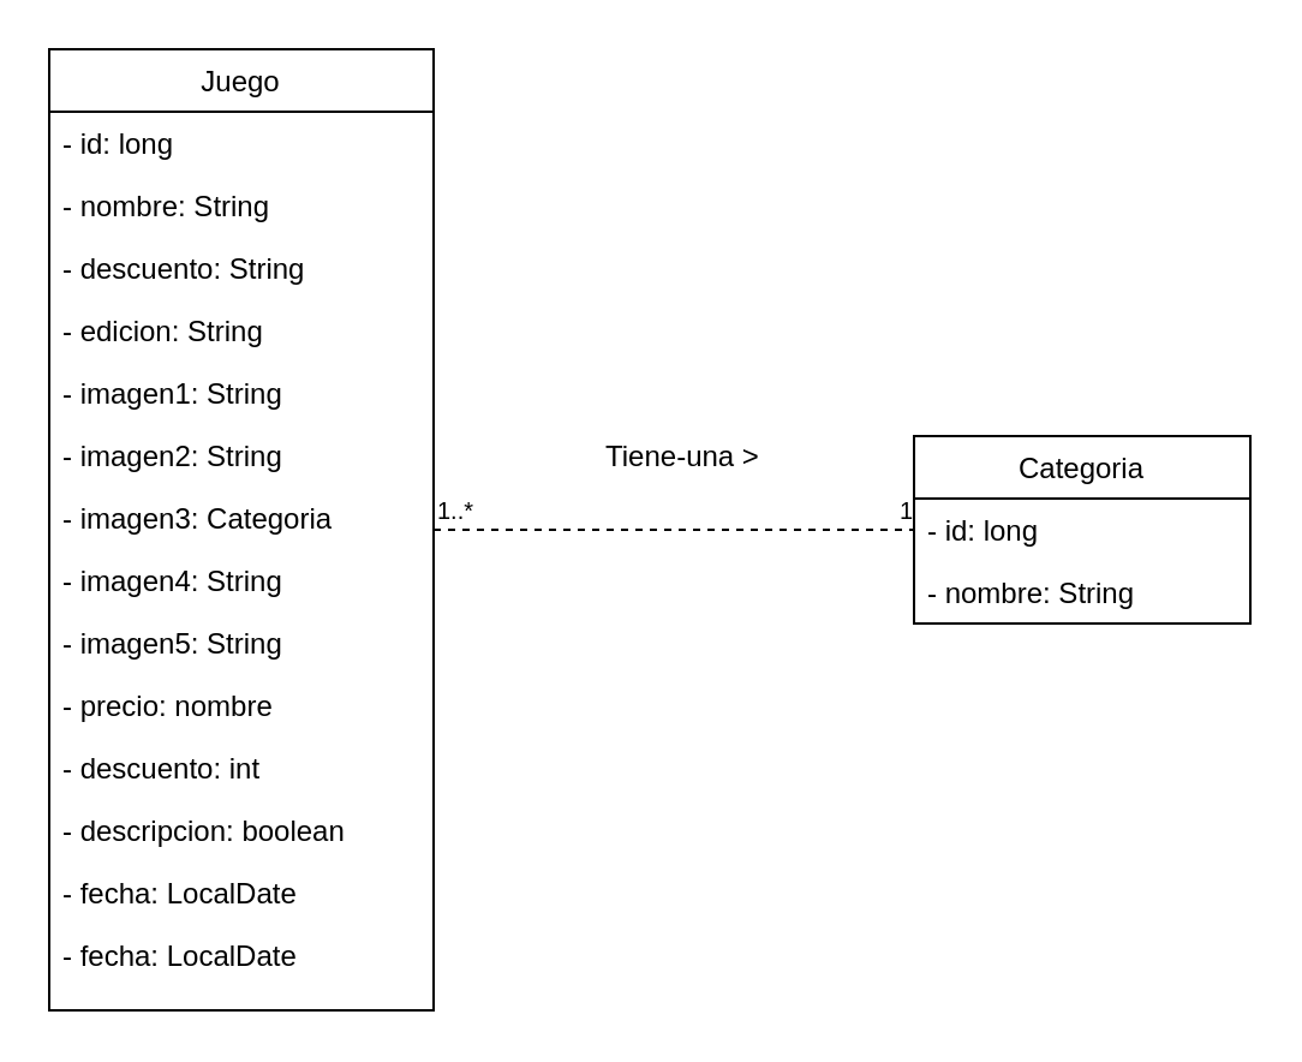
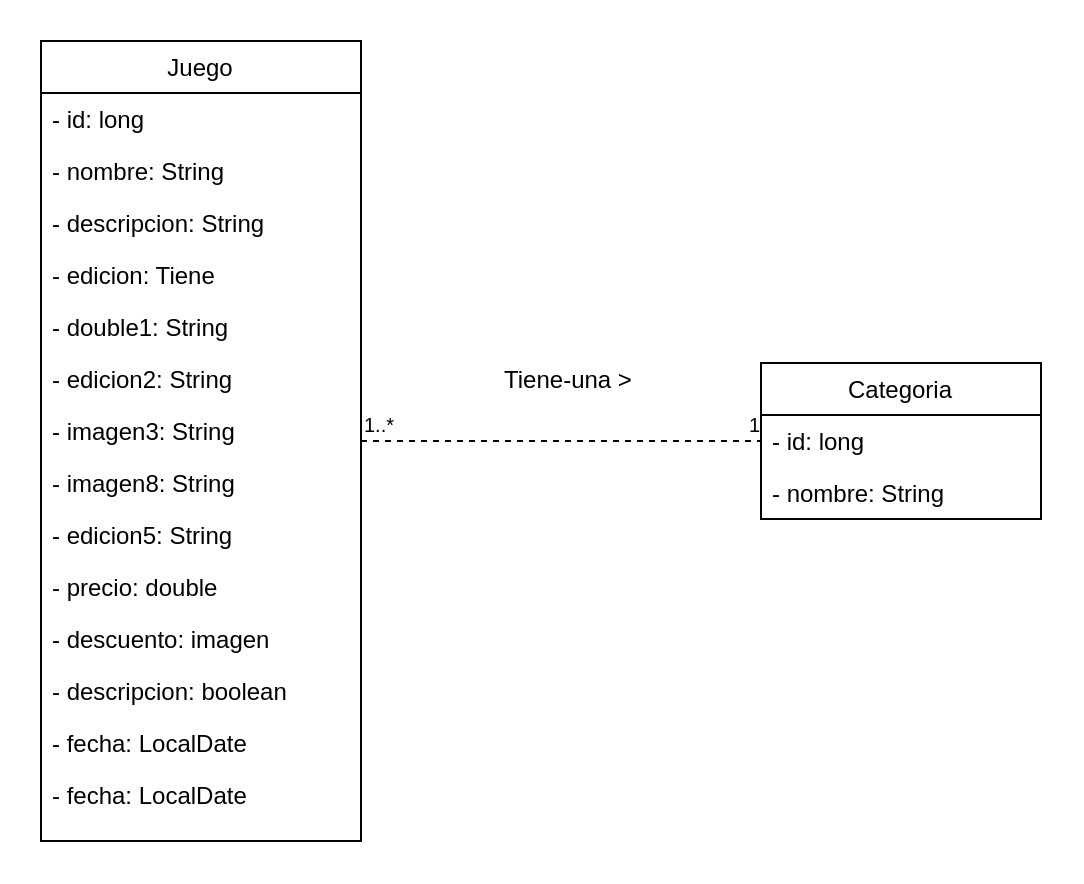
  <mxCell id="0" />
  <mxCell id="1" parent="0" />
  <mxCell id="2" value="Juego" style="swimlane;fontStyle=0;childLayout=stackLayout;horizontal=1;startSize=26;fillColor=none;horizontalStack=0;resizeParent=1;resizeParentMax=0;resizeLast=0;collapsible=1;marginBottom=0;" parent="1" vertex="1"><mxGeometry x="20" y="20" width="160" height="400" as="geometry" /></mxCell>
  <mxCell id="3" value="- id: long" style="text;strokeColor=none;fillColor=none;align=left;verticalAlign=top;spacingLeft=4;spacingRight=4;overflow=hidden;rotatable=0;points=[[0,0.5],[1,0.5]];portConstraint=eastwest;" parent="2" vertex="1"><mxGeometry y="26" width="160" height="26" as="geometry" /></mxCell>
  <mxCell id="4" value="- nombre: String" style="text;strokeColor=none;fillColor=none;align=left;verticalAlign=top;spacingLeft=4;spacingRight=4;overflow=hidden;rotatable=0;points=[[0,0.5],[1,0.5]];portConstraint=eastwest;" parent="2" vertex="1"><mxGeometry y="52" width="160" height="26" as="geometry" /></mxCell>
- <mxCell id="5" value="- descuento: String&#10;" style="text;strokeColor=none;fillColor=none;align=left;verticalAlign=top;spacingLeft=4;spacingRight=4;overflow=hidden;rotatable=0;points=[[0,0.5],[1,0.5]];portConstraint=eastwest;" parent="2" vertex="1"><mxGeometry y="78" width="160" height="26" as="geometry" /></mxCell>
- <mxCell id="6" value="- edicion: String&#10;" style="text;strokeColor=none;fillColor=none;align=left;verticalAlign=top;spacingLeft=4;spacingRight=4;overflow=hidden;rotatable=0;points=[[0,0.5],[1,0.5]];portConstraint=eastwest;" parent="2" vertex="1"><mxGeometry y="104" width="160" height="26" as="geometry" /></mxCell>
- <mxCell id="7" value="- imagen1: String&#10;" style="text;strokeColor=none;fillColor=none;align=left;verticalAlign=top;spacingLeft=4;spacingRight=4;overflow=hidden;rotatable=0;points=[[0,0.5],[1,0.5]];portConstraint=eastwest;" parent="2" vertex="1"><mxGeometry y="130" width="160" height="26" as="geometry" /></mxCell>
- <mxCell id="8" value="- imagen2: String&#10;" style="text;strokeColor=none;fillColor=none;align=left;verticalAlign=top;spacingLeft=4;spacingRight=4;overflow=hidden;rotatable=0;points=[[0,0.5],[1,0.5]];portConstraint=eastwest;" parent="2" vertex="1"><mxGeometry y="156" width="160" height="26" as="geometry" /></mxCell>
- <mxCell id="9" value="- imagen3: Categoria&#10;" style="text;strokeColor=none;fillColor=none;align=left;verticalAlign=top;spacingLeft=4;spacingRight=4;overflow=hidden;rotatable=0;points=[[0,0.5],[1,0.5]];portConstraint=eastwest;" parent="2" vertex="1"><mxGeometry y="182" width="160" height="26" as="geometry" /></mxCell>
- <mxCell id="10" value="- imagen4: String&#10;" style="text;strokeColor=none;fillColor=none;align=left;verticalAlign=top;spacingLeft=4;spacingRight=4;overflow=hidden;rotatable=0;points=[[0,0.5],[1,0.5]];portConstraint=eastwest;" parent="2" vertex="1"><mxGeometry y="208" width="160" height="26" as="geometry" /></mxCell>
- <mxCell id="11" value="- imagen5: String&#10;" style="text;strokeColor=none;fillColor=none;align=left;verticalAlign=top;spacingLeft=4;spacingRight=4;overflow=hidden;rotatable=0;points=[[0,0.5],[1,0.5]];portConstraint=eastwest;" parent="2" vertex="1"><mxGeometry y="234" width="160" height="26" as="geometry" /></mxCell>
- <mxCell id="12" value="- precio: nombre&#10;" style="text;strokeColor=none;fillColor=none;align=left;verticalAlign=top;spacingLeft=4;spacingRight=4;overflow=hidden;rotatable=0;points=[[0,0.5],[1,0.5]];portConstraint=eastwest;" parent="2" vertex="1"><mxGeometry y="260" width="160" height="26" as="geometry" /></mxCell>
- <mxCell id="13" value="- descuento: int&#10;" style="text;strokeColor=none;fillColor=none;align=left;verticalAlign=top;spacingLeft=4;spacingRight=4;overflow=hidden;rotatable=0;points=[[0,0.5],[1,0.5]];portConstraint=eastwest;" parent="2" vertex="1"><mxGeometry y="286" width="160" height="26" as="geometry" /></mxCell>
+ <mxCell id="5" value="- descripcion: String&#10;" style="text;strokeColor=none;fillColor=none;align=left;verticalAlign=top;spacingLeft=4;spacingRight=4;overflow=hidden;rotatable=0;points=[[0,0.5],[1,0.5]];portConstraint=eastwest;" parent="2" vertex="1"><mxGeometry y="78" width="160" height="26" as="geometry" /></mxCell>
+ <mxCell id="6" value="- edicion: Tiene&#10;" style="text;strokeColor=none;fillColor=none;align=left;verticalAlign=top;spacingLeft=4;spacingRight=4;overflow=hidden;rotatable=0;points=[[0,0.5],[1,0.5]];portConstraint=eastwest;" parent="2" vertex="1"><mxGeometry y="104" width="160" height="26" as="geometry" /></mxCell>
+ <mxCell id="7" value="- double1: String&#10;" style="text;strokeColor=none;fillColor=none;align=left;verticalAlign=top;spacingLeft=4;spacingRight=4;overflow=hidden;rotatable=0;points=[[0,0.5],[1,0.5]];portConstraint=eastwest;" parent="2" vertex="1"><mxGeometry y="130" width="160" height="26" as="geometry" /></mxCell>
+ <mxCell id="8" value="- edicion2: String&#10;" style="text;strokeColor=none;fillColor=none;align=left;verticalAlign=top;spacingLeft=4;spacingRight=4;overflow=hidden;rotatable=0;points=[[0,0.5],[1,0.5]];portConstraint=eastwest;" parent="2" vertex="1"><mxGeometry y="156" width="160" height="26" as="geometry" /></mxCell>
+ <mxCell id="9" value="- imagen3: String&#10;" style="text;strokeColor=none;fillColor=none;align=left;verticalAlign=top;spacingLeft=4;spacingRight=4;overflow=hidden;rotatable=0;points=[[0,0.5],[1,0.5]];portConstraint=eastwest;" parent="2" vertex="1"><mxGeometry y="182" width="160" height="26" as="geometry" /></mxCell>
+ <mxCell id="10" value="- imagen8: String&#10;" style="text;strokeColor=none;fillColor=none;align=left;verticalAlign=top;spacingLeft=4;spacingRight=4;overflow=hidden;rotatable=0;points=[[0,0.5],[1,0.5]];portConstraint=eastwest;" parent="2" vertex="1"><mxGeometry y="208" width="160" height="26" as="geometry" /></mxCell>
+ <mxCell id="11" value="- edicion5: String&#10;" style="text;strokeColor=none;fillColor=none;align=left;verticalAlign=top;spacingLeft=4;spacingRight=4;overflow=hidden;rotatable=0;points=[[0,0.5],[1,0.5]];portConstraint=eastwest;" parent="2" vertex="1"><mxGeometry y="234" width="160" height="26" as="geometry" /></mxCell>
+ <mxCell id="12" value="- precio: double&#10;" style="text;strokeColor=none;fillColor=none;align=left;verticalAlign=top;spacingLeft=4;spacingRight=4;overflow=hidden;rotatable=0;points=[[0,0.5],[1,0.5]];portConstraint=eastwest;" parent="2" vertex="1"><mxGeometry y="260" width="160" height="26" as="geometry" /></mxCell>
+ <mxCell id="13" value="- descuento: imagen&#10;" style="text;strokeColor=none;fillColor=none;align=left;verticalAlign=top;spacingLeft=4;spacingRight=4;overflow=hidden;rotatable=0;points=[[0,0.5],[1,0.5]];portConstraint=eastwest;" parent="2" vertex="1"><mxGeometry y="286" width="160" height="26" as="geometry" /></mxCell>
  <mxCell id="14" value="- descripcion: boolean&#10;" style="text;strokeColor=none;fillColor=none;align=left;verticalAlign=top;spacingLeft=4;spacingRight=4;overflow=hidden;rotatable=0;points=[[0,0.5],[1,0.5]];portConstraint=eastwest;" parent="2" vertex="1"><mxGeometry y="312" width="160" height="26" as="geometry" /></mxCell>
  <mxCell id="15" value="- fecha: LocalDate&#10;" style="text;strokeColor=none;fillColor=none;align=left;verticalAlign=top;spacingLeft=4;spacingRight=4;overflow=hidden;rotatable=0;points=[[0,0.5],[1,0.5]];portConstraint=eastwest;" parent="2" vertex="1"><mxGeometry y="338" width="160" height="26" as="geometry" /></mxCell>
  <mxCell id="16" value="- fecha: LocalDate&#10;" style="text;strokeColor=none;fillColor=none;align=left;verticalAlign=top;spacingLeft=4;spacingRight=4;overflow=hidden;rotatable=0;points=[[0,0.5],[1,0.5]];portConstraint=eastwest;" parent="2" vertex="1"><mxGeometry y="364" width="160" height="36" as="geometry" /></mxCell>
  <mxCell id="17" value="Categoria" style="swimlane;fontStyle=0;childLayout=stackLayout;horizontal=1;startSize=26;fillColor=none;horizontalStack=0;resizeParent=1;resizeParentMax=0;resizeLast=0;collapsible=1;marginBottom=0;" parent="1" vertex="1"><mxGeometry x="380" y="181" width="140" height="78" as="geometry" /></mxCell>
  <mxCell id="18" value="- id: long" style="text;strokeColor=none;fillColor=none;align=left;verticalAlign=top;spacingLeft=4;spacingRight=4;overflow=hidden;rotatable=0;points=[[0,0.5],[1,0.5]];portConstraint=eastwest;" parent="17" vertex="1"><mxGeometry y="26" width="140" height="26" as="geometry" /></mxCell>
  <mxCell id="19" value="- nombre: String" style="text;strokeColor=none;fillColor=none;align=left;verticalAlign=top;spacingLeft=4;spacingRight=4;overflow=hidden;rotatable=0;points=[[0,0.5],[1,0.5]];portConstraint=eastwest;" parent="17" vertex="1"><mxGeometry y="52" width="140" height="26" as="geometry" /></mxCell>
  <mxCell id="20" value="" style="endArrow=none;html=1;edgeStyle=orthogonalEdgeStyle;dashed=1;" parent="1" source="2" target="17" edge="1"><mxGeometry relative="1" as="geometry"><mxPoint x="140" y="120" as="sourcePoint" /><mxPoint x="300" y="120" as="targetPoint" /></mxGeometry></mxCell>
  <mxCell id="21" value="1..*" style="resizable=0;html=1;align=left;verticalAlign=bottom;labelBackgroundColor=#ffffff;fontSize=10;" parent="20" connectable="0" vertex="1"><mxGeometry x="-1" relative="1" as="geometry" /></mxCell>
  <mxCell id="22" value="1" style="resizable=0;html=1;align=right;verticalAlign=bottom;labelBackgroundColor=#ffffff;fontSize=10;" parent="20" connectable="0" vertex="1"><mxGeometry x="1" relative="1" as="geometry" /></mxCell>
  <mxCell id="23" value="Tiene-una &amp;gt;" style="text;html=1;resizable=0;points=[];autosize=1;align=left;verticalAlign=top;spacingTop=-4;" parent="1" vertex="1"><mxGeometry x="250" y="180" width="80" height="20" as="geometry" /></mxCell>
